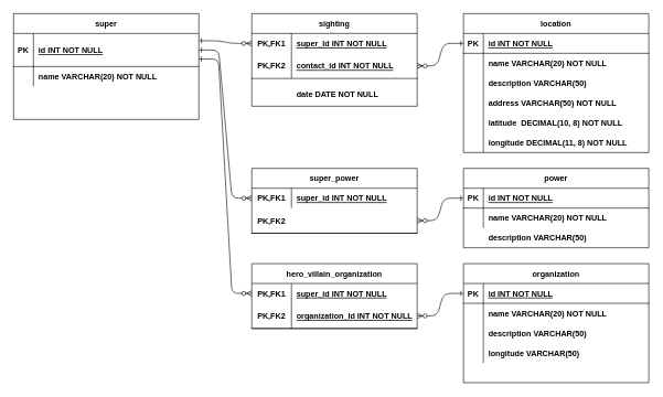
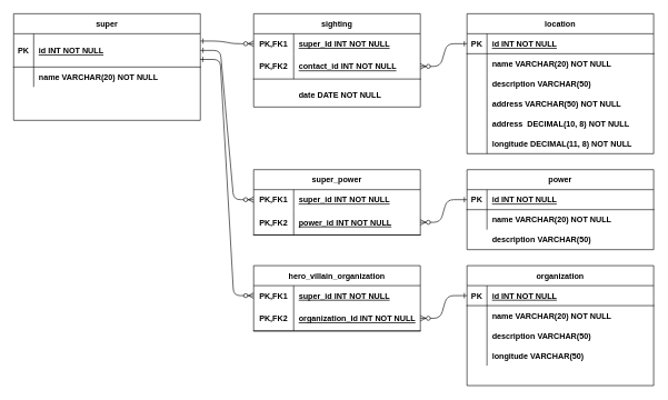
  <mxCell id="0" />
  <mxCell id="1" parent="0" />
  <mxCell id="2" value="" style="edgeStyle=entityRelationEdgeStyle;endArrow=ERzeroToMany;startArrow=ERone;endFill=1;startFill=0;entryX=1;entryY=0.5;entryDx=0;entryDy=0;exitX=0;exitY=0.5;exitDx=0;exitDy=0;" parent="1" source="4" target="37" edge="1"><mxGeometry width="100" height="100" relative="1" as="geometry"><mxPoint x="700" y="477" as="sourcePoint" /><mxPoint x="40" y="323" as="targetPoint" /></mxGeometry></mxCell>
  <mxCell id="3" value="organization" style="shape=table;startSize=30;container=1;collapsible=1;childLayout=tableLayout;fixedRows=1;rowLines=0;fontStyle=1;align=center;resizeLast=1;" parent="1" vertex="1"><mxGeometry x="700" y="398" width="280" height="180" as="geometry" /></mxCell>
  <mxCell id="4" value="" style="shape=partialRectangle;collapsible=0;dropTarget=0;pointerEvents=0;fillColor=none;points=[[0,0.5],[1,0.5]];portConstraint=eastwest;top=0;left=0;right=0;bottom=1;" parent="3" vertex="1"><mxGeometry y="30" width="280" height="30" as="geometry" /></mxCell>
  <mxCell id="5" value="PK" style="shape=partialRectangle;overflow=hidden;connectable=0;fillColor=none;top=0;left=0;bottom=0;right=0;fontStyle=1;" parent="4" vertex="1"><mxGeometry width="30" height="30" as="geometry" /></mxCell>
  <mxCell id="6" value="id INT NOT NULL" style="shape=partialRectangle;overflow=hidden;connectable=0;fillColor=none;top=0;left=0;bottom=0;right=0;align=left;spacingLeft=6;fontStyle=5;" parent="4" vertex="1"><mxGeometry x="30" width="250" height="30" as="geometry" /></mxCell>
  <mxCell id="7" value="" style="shape=partialRectangle;collapsible=0;dropTarget=0;pointerEvents=0;fillColor=none;points=[[0,0.5],[1,0.5]];portConstraint=eastwest;top=0;left=0;right=0;bottom=0;" parent="3" vertex="1"><mxGeometry y="60" width="280" height="30" as="geometry" /></mxCell>
  <mxCell id="8" value="" style="shape=partialRectangle;overflow=hidden;connectable=0;fillColor=none;top=0;left=0;bottom=0;right=0;" parent="7" vertex="1"><mxGeometry width="30" height="30" as="geometry" /></mxCell>
  <mxCell id="9" value="name VARCHAR(20) NOT NULL" style="shape=partialRectangle;overflow=hidden;connectable=0;fillColor=none;top=0;left=0;bottom=0;right=0;align=left;spacingLeft=6;fontStyle=1" parent="7" vertex="1"><mxGeometry x="30" width="250" height="30" as="geometry" /></mxCell>
  <mxCell id="10" value="" style="shape=partialRectangle;collapsible=0;dropTarget=0;pointerEvents=0;fillColor=none;points=[[0,0.5],[1,0.5]];portConstraint=eastwest;top=0;left=0;right=0;bottom=0;" parent="3" vertex="1"><mxGeometry y="90" width="280" height="30" as="geometry" /></mxCell>
  <mxCell id="11" value="" style="shape=partialRectangle;overflow=hidden;connectable=0;fillColor=none;top=0;left=0;bottom=0;right=0;" parent="10" vertex="1"><mxGeometry width="30" height="30" as="geometry" /></mxCell>
  <mxCell id="12" value="description VARCHAR(50)" style="shape=partialRectangle;overflow=hidden;connectable=0;fillColor=none;top=0;left=0;bottom=0;right=0;align=left;spacingLeft=6;fontStyle=1" parent="10" vertex="1"><mxGeometry x="30" width="250" height="30" as="geometry" /></mxCell>
  <mxCell id="13" value="" style="shape=partialRectangle;collapsible=0;dropTarget=0;pointerEvents=0;fillColor=none;points=[[0,0.5],[1,0.5]];portConstraint=eastwest;top=0;left=0;right=0;bottom=0;" parent="3" vertex="1"><mxGeometry y="120" width="280" height="30" as="geometry" /></mxCell>
  <mxCell id="14" value="" style="shape=partialRectangle;overflow=hidden;connectable=0;fillColor=none;top=0;left=0;bottom=0;right=0;" parent="13" vertex="1"><mxGeometry width="30" height="30" as="geometry" /></mxCell>
  <mxCell id="15" value="longitude VARCHAR(50)" style="shape=partialRectangle;overflow=hidden;connectable=0;fillColor=none;top=0;left=0;bottom=0;right=0;align=left;spacingLeft=6;fontStyle=1" parent="13" vertex="1"><mxGeometry x="30" width="250" height="30" as="geometry" /></mxCell>
  <mxCell id="16" value="" style="shape=partialRectangle;collapsible=0;dropTarget=0;pointerEvents=0;fillColor=none;points=[[0,0.5],[1,0.5]];portConstraint=eastwest;top=0;left=0;right=0;bottom=0;" parent="3" vertex="1"><mxGeometry y="150" width="280" height="30" as="geometry" /></mxCell>
  <mxCell id="17" value="" style="shape=partialRectangle;overflow=hidden;connectable=0;fillColor=none;top=0;left=0;bottom=0;right=0;" parent="16" vertex="1"><mxGeometry width="30" height="30" as="geometry" /></mxCell>
  <mxCell id="18" value="power" style="shape=table;startSize=30;container=1;collapsible=1;childLayout=tableLayout;fixedRows=1;rowLines=0;fontStyle=1;align=center;resizeLast=1;" parent="1" vertex="1"><mxGeometry x="700" y="254" width="280" height="120" as="geometry" /></mxCell>
  <mxCell id="19" value="" style="shape=partialRectangle;collapsible=0;dropTarget=0;pointerEvents=0;fillColor=none;points=[[0,0.5],[1,0.5]];portConstraint=eastwest;top=0;left=0;right=0;bottom=1;" parent="18" vertex="1"><mxGeometry y="30" width="280" height="30" as="geometry" /></mxCell>
  <mxCell id="20" value="PK" style="shape=partialRectangle;overflow=hidden;connectable=0;fillColor=none;top=0;left=0;bottom=0;right=0;fontStyle=1;" parent="19" vertex="1"><mxGeometry width="30" height="30" as="geometry" /></mxCell>
  <mxCell id="21" value="id INT NOT NULL " style="shape=partialRectangle;overflow=hidden;connectable=0;fillColor=none;top=0;left=0;bottom=0;right=0;align=left;spacingLeft=6;fontStyle=5;" parent="19" vertex="1"><mxGeometry x="30" width="250" height="30" as="geometry" /></mxCell>
  <mxCell id="22" value="" style="shape=partialRectangle;collapsible=0;dropTarget=0;pointerEvents=0;fillColor=none;points=[[0,0.5],[1,0.5]];portConstraint=eastwest;top=0;left=0;right=0;bottom=0;" parent="18" vertex="1"><mxGeometry y="60" width="280" height="30" as="geometry" /></mxCell>
  <mxCell id="23" value="" style="shape=partialRectangle;overflow=hidden;connectable=0;fillColor=none;top=0;left=0;bottom=0;right=0;" parent="22" vertex="1"><mxGeometry width="30" height="30" as="geometry" /></mxCell>
  <mxCell id="24" value="name VARCHAR(20) NOT NULL" style="shape=partialRectangle;overflow=hidden;connectable=0;fillColor=none;top=0;left=0;bottom=0;right=0;align=left;spacingLeft=6;fontStyle=1" parent="22" vertex="1"><mxGeometry x="30" width="250" height="30" as="geometry" /></mxCell>
  <mxCell id="25" value="super" style="shape=table;startSize=30;container=1;collapsible=1;childLayout=tableLayout;fixedRows=1;rowLines=0;fontStyle=1;align=center;resizeLast=1;" parent="1" vertex="1"><mxGeometry x="20" y="20" width="280" height="160" as="geometry" /></mxCell>
  <mxCell id="26" value="" style="shape=partialRectangle;collapsible=0;dropTarget=0;pointerEvents=0;fillColor=none;points=[[0,0.5],[1,0.5]];portConstraint=eastwest;top=0;left=0;right=0;bottom=1;" parent="25" vertex="1"><mxGeometry y="30" width="280" height="50" as="geometry" /></mxCell>
  <mxCell id="27" value="PK" style="shape=partialRectangle;overflow=hidden;connectable=0;fillColor=none;top=0;left=0;bottom=0;right=0;fontStyle=1;" parent="26" vertex="1"><mxGeometry width="30" height="50" as="geometry" /></mxCell>
  <mxCell id="28" value="id INT NOT NULL " style="shape=partialRectangle;overflow=hidden;connectable=0;fillColor=none;top=0;left=0;bottom=0;right=0;align=left;spacingLeft=6;fontStyle=5;" parent="26" vertex="1"><mxGeometry x="30" width="250" height="50" as="geometry" /></mxCell>
  <mxCell id="29" value="" style="shape=partialRectangle;collapsible=0;dropTarget=0;pointerEvents=0;fillColor=none;points=[[0,0.5],[1,0.5]];portConstraint=eastwest;top=0;left=0;right=0;bottom=0;" parent="25" vertex="1"><mxGeometry y="80" width="280" height="30" as="geometry" /></mxCell>
  <mxCell id="30" value="" style="shape=partialRectangle;overflow=hidden;connectable=0;fillColor=none;top=0;left=0;bottom=0;right=0;" parent="29" vertex="1"><mxGeometry width="30" height="30" as="geometry" /></mxCell>
  <mxCell id="31" value="name VARCHAR(20) NOT NULL" style="shape=partialRectangle;overflow=hidden;connectable=0;fillColor=none;top=0;left=0;bottom=0;right=0;align=left;spacingLeft=6;fontStyle=1" parent="29" vertex="1"><mxGeometry x="30" width="250" height="30" as="geometry" /></mxCell>
  <mxCell id="32" value="description VARCHAR(50) " style="shape=partialRectangle;overflow=hidden;connectable=0;fillColor=none;top=0;left=0;bottom=0;right=0;align=left;spacingLeft=6;fontStyle=1" parent="1" vertex="1"><mxGeometry x="730" y="344" width="220" height="30" as="geometry" /></mxCell>
  <mxCell id="33" value="hero_villain_organization" style="shape=table;startSize=30;container=1;collapsible=1;childLayout=tableLayout;fixedRows=1;rowLines=0;fontStyle=1;align=center;resizeLast=1;" parent="1" vertex="1"><mxGeometry x="380" y="398" width="250" height="98" as="geometry" /></mxCell>
  <mxCell id="34" value="" style="shape=partialRectangle;collapsible=0;dropTarget=0;pointerEvents=0;fillColor=none;top=0;left=0;bottom=0;right=0;points=[[0,0.5],[1,0.5]];portConstraint=eastwest;" parent="33" vertex="1"><mxGeometry y="30" width="250" height="30" as="geometry" /></mxCell>
  <mxCell id="35" value="PK,FK1" style="shape=partialRectangle;connectable=0;fillColor=none;top=0;left=0;bottom=0;right=0;fontStyle=1;overflow=hidden;" parent="34" vertex="1"><mxGeometry width="60" height="30" as="geometry" /></mxCell>
  <mxCell id="36" value="super_id INT NOT NULL" style="shape=partialRectangle;connectable=0;fillColor=none;top=0;left=0;bottom=0;right=0;align=left;spacingLeft=6;fontStyle=5;overflow=hidden;" parent="34" vertex="1"><mxGeometry x="60" width="190" height="30" as="geometry" /></mxCell>
  <mxCell id="37" value="" style="shape=partialRectangle;collapsible=0;dropTarget=0;pointerEvents=0;fillColor=none;top=0;left=0;bottom=1;right=0;points=[[0,0.5],[1,0.5]];portConstraint=eastwest;" parent="33" vertex="1"><mxGeometry y="60" width="250" height="38" as="geometry" /></mxCell>
  <mxCell id="38" value="PK,FK2" style="shape=partialRectangle;connectable=0;fillColor=none;top=0;left=0;bottom=0;right=0;fontStyle=1;overflow=hidden;" parent="37" vertex="1"><mxGeometry width="60" height="38" as="geometry" /></mxCell>
  <mxCell id="39" value="organization_Id INT NOT NULL" style="shape=partialRectangle;connectable=0;fillColor=none;top=0;left=0;bottom=0;right=0;align=left;spacingLeft=6;fontStyle=5;overflow=hidden;" parent="37" vertex="1"><mxGeometry x="60" width="190" height="38" as="geometry" /></mxCell>
  <mxCell id="40" value="" style="edgeStyle=entityRelationEdgeStyle;endArrow=ERzeroToMany;startArrow=ERone;endFill=1;startFill=0;entryX=0;entryY=0.5;entryDx=0;entryDy=0;exitX=0.999;exitY=0.772;exitDx=0;exitDy=0;exitPerimeter=0;" parent="1" target="34" edge="1"><mxGeometry width="100" height="100" relative="1" as="geometry"><mxPoint x="299.72" y="88.6" as="sourcePoint" /><mxPoint x="290" y="533.5" as="targetPoint" /></mxGeometry></mxCell>
  <mxCell id="41" value="" style="edgeStyle=entityRelationEdgeStyle;endArrow=ERzeroToMany;startArrow=ERone;endFill=1;startFill=0;entryX=1;entryY=0.5;entryDx=0;entryDy=0;exitX=0;exitY=0.5;exitDx=0;exitDy=0;" parent="1" source="19" target="46" edge="1"><mxGeometry width="100" height="100" relative="1" as="geometry"><mxPoint x="670" y="374" as="sourcePoint" /><mxPoint x="400" y="229" as="targetPoint" /></mxGeometry></mxCell>
  <mxCell id="42" value="super_power" style="shape=table;startSize=30;container=1;collapsible=1;childLayout=tableLayout;fixedRows=1;rowLines=0;fontStyle=1;align=center;resizeLast=1;" parent="1" vertex="1"><mxGeometry x="380" y="254" width="250" height="98" as="geometry" /></mxCell>
  <mxCell id="43" value="" style="shape=partialRectangle;collapsible=0;dropTarget=0;pointerEvents=0;fillColor=none;top=0;left=0;bottom=0;right=0;points=[[0,0.5],[1,0.5]];portConstraint=eastwest;" parent="42" vertex="1"><mxGeometry y="30" width="250" height="30" as="geometry" /></mxCell>
  <mxCell id="44" value="PK,FK1" style="shape=partialRectangle;connectable=0;fillColor=none;top=0;left=0;bottom=0;right=0;fontStyle=1;overflow=hidden;" parent="43" vertex="1"><mxGeometry width="60" height="30" as="geometry" /></mxCell>
  <mxCell id="45" value="super_id INT NOT NULL" style="shape=partialRectangle;connectable=0;fillColor=none;top=0;left=0;bottom=0;right=0;align=left;spacingLeft=6;fontStyle=5;overflow=hidden;" parent="43" vertex="1"><mxGeometry x="60" width="190" height="30" as="geometry" /></mxCell>
  <mxCell id="46" value="" style="shape=partialRectangle;collapsible=0;dropTarget=0;pointerEvents=0;fillColor=none;top=0;left=0;bottom=1;right=0;points=[[0,0.5],[1,0.5]];portConstraint=eastwest;" parent="42" vertex="1"><mxGeometry y="60" width="250" height="38" as="geometry" /></mxCell>
  <mxCell id="47" value="PK,FK2" style="shape=partialRectangle;connectable=0;fillColor=none;top=0;left=0;bottom=0;right=0;fontStyle=1;overflow=hidden;" parent="46" vertex="1"><mxGeometry width="60" height="38" as="geometry" /></mxCell>
+ <mxCell id="48" value="power_id INT NOT NULL" style="shape=partialRectangle;connectable=0;fillColor=none;top=0;left=0;bottom=0;right=0;align=left;spacingLeft=6;fontStyle=5;overflow=hidden;" parent="46" vertex="1"><mxGeometry x="60" width="190" height="38" as="geometry" /></mxCell>
  <mxCell id="49" value="" style="edgeStyle=entityRelationEdgeStyle;endArrow=ERzeroToMany;startArrow=ERone;endFill=1;startFill=0;entryX=0;entryY=0.5;entryDx=0;entryDy=0;exitX=1;exitY=0.5;exitDx=0;exitDy=0;" parent="1" target="43" edge="1"><mxGeometry width="100" height="100" relative="1" as="geometry"><mxPoint x="300" y="75" as="sourcePoint" /><mxPoint x="390" y="75" as="targetPoint" /></mxGeometry></mxCell>
  <mxCell id="50" value="sighting" style="shape=table;startSize=30;container=1;collapsible=1;childLayout=tableLayout;fixedRows=1;rowLines=0;fontStyle=1;align=center;resizeLast=1;" parent="1" vertex="1"><mxGeometry x="380" y="20" width="250" height="140" as="geometry" /></mxCell>
  <mxCell id="51" value="" style="shape=partialRectangle;collapsible=0;dropTarget=0;pointerEvents=0;fillColor=none;top=0;left=0;bottom=0;right=0;points=[[0,0.5],[1,0.5]];portConstraint=eastwest;" parent="50" vertex="1"><mxGeometry y="30" width="250" height="30" as="geometry" /></mxCell>
  <mxCell id="52" value="PK,FK1" style="shape=partialRectangle;connectable=0;fillColor=none;top=0;left=0;bottom=0;right=0;fontStyle=1;overflow=hidden;" parent="51" vertex="1"><mxGeometry width="60" height="30" as="geometry" /></mxCell>
  <mxCell id="53" value="super_Id INT NOT NULL" style="shape=partialRectangle;connectable=0;fillColor=none;top=0;left=0;bottom=0;right=0;align=left;spacingLeft=6;fontStyle=5;overflow=hidden;" parent="51" vertex="1"><mxGeometry x="60" width="190" height="30" as="geometry" /></mxCell>
  <mxCell id="54" value="" style="shape=partialRectangle;collapsible=0;dropTarget=0;pointerEvents=0;fillColor=none;top=0;left=0;bottom=1;right=0;points=[[0,0.5],[1,0.5]];portConstraint=eastwest;" parent="50" vertex="1"><mxGeometry y="60" width="250" height="38" as="geometry" /></mxCell>
  <mxCell id="55" value="PK,FK2" style="shape=partialRectangle;connectable=0;fillColor=none;top=0;left=0;bottom=0;right=0;fontStyle=1;overflow=hidden;" parent="54" vertex="1"><mxGeometry width="60" height="38" as="geometry" /></mxCell>
  <mxCell id="56" value="contact_id INT NOT NULL" style="shape=partialRectangle;connectable=0;fillColor=none;top=0;left=0;bottom=0;right=0;align=left;spacingLeft=6;fontStyle=5;overflow=hidden;" parent="54" vertex="1"><mxGeometry x="60" width="190" height="38" as="geometry" /></mxCell>
  <mxCell id="57" value="" style="edgeStyle=entityRelationEdgeStyle;endArrow=ERzeroToMany;startArrow=ERone;endFill=1;startFill=0;entryX=0;entryY=0.5;entryDx=0;entryDy=0;exitX=1;exitY=0.22;exitDx=0;exitDy=0;exitPerimeter=0;" parent="1" target="51" edge="1"><mxGeometry width="100" height="100" relative="1" as="geometry"><mxPoint x="300" y="61" as="sourcePoint" /><mxPoint x="390" y="230" as="targetPoint" /></mxGeometry></mxCell>
  <mxCell id="58" value="location" style="shape=table;startSize=30;container=1;collapsible=1;childLayout=tableLayout;fixedRows=1;rowLines=0;fontStyle=1;align=center;resizeLast=1;" parent="1" vertex="1"><mxGeometry x="700" y="20" width="280" height="210" as="geometry" /></mxCell>
  <mxCell id="59" value="" style="shape=partialRectangle;collapsible=0;dropTarget=0;pointerEvents=0;fillColor=none;points=[[0,0.5],[1,0.5]];portConstraint=eastwest;top=0;left=0;right=0;bottom=1;" parent="58" vertex="1"><mxGeometry y="30" width="280" height="30" as="geometry" /></mxCell>
  <mxCell id="60" value="PK" style="shape=partialRectangle;overflow=hidden;connectable=0;fillColor=none;top=0;left=0;bottom=0;right=0;fontStyle=1;" parent="59" vertex="1"><mxGeometry width="30" height="30" as="geometry" /></mxCell>
  <mxCell id="61" value="id INT NOT NULL" style="shape=partialRectangle;overflow=hidden;connectable=0;fillColor=none;top=0;left=0;bottom=0;right=0;align=left;spacingLeft=6;fontStyle=5;" parent="59" vertex="1"><mxGeometry x="30" width="250" height="30" as="geometry" /></mxCell>
  <mxCell id="62" value="" style="shape=partialRectangle;collapsible=0;dropTarget=0;pointerEvents=0;fillColor=none;points=[[0,0.5],[1,0.5]];portConstraint=eastwest;top=0;left=0;right=0;bottom=0;" parent="58" vertex="1"><mxGeometry y="60" width="280" height="30" as="geometry" /></mxCell>
  <mxCell id="63" value="" style="shape=partialRectangle;overflow=hidden;connectable=0;fillColor=none;top=0;left=0;bottom=0;right=0;" parent="62" vertex="1"><mxGeometry width="30" height="30" as="geometry" /></mxCell>
  <mxCell id="64" value="name VARCHAR(20) NOT NULL" style="shape=partialRectangle;overflow=hidden;connectable=0;fillColor=none;top=0;left=0;bottom=0;right=0;align=left;spacingLeft=6;fontStyle=1" parent="62" vertex="1"><mxGeometry x="30" width="250" height="30" as="geometry" /></mxCell>
  <mxCell id="65" value="" style="shape=partialRectangle;collapsible=0;dropTarget=0;pointerEvents=0;fillColor=none;points=[[0,0.5],[1,0.5]];portConstraint=eastwest;top=0;left=0;right=0;bottom=0;" parent="58" vertex="1"><mxGeometry y="90" width="280" height="30" as="geometry" /></mxCell>
  <mxCell id="66" value="" style="shape=partialRectangle;overflow=hidden;connectable=0;fillColor=none;top=0;left=0;bottom=0;right=0;" parent="65" vertex="1"><mxGeometry width="30" height="30" as="geometry" /></mxCell>
  <mxCell id="67" value="description VARCHAR(50)" style="shape=partialRectangle;overflow=hidden;connectable=0;fillColor=none;top=0;left=0;bottom=0;right=0;align=left;spacingLeft=6;fontStyle=1" parent="65" vertex="1"><mxGeometry x="30" width="250" height="30" as="geometry" /></mxCell>
  <mxCell id="68" value="" style="shape=partialRectangle;collapsible=0;dropTarget=0;pointerEvents=0;fillColor=none;points=[[0,0.5],[1,0.5]];portConstraint=eastwest;top=0;left=0;right=0;bottom=0;" parent="58" vertex="1"><mxGeometry y="120" width="280" height="30" as="geometry" /></mxCell>
  <mxCell id="69" value="" style="shape=partialRectangle;overflow=hidden;connectable=0;fillColor=none;top=0;left=0;bottom=0;right=0;" parent="68" vertex="1"><mxGeometry width="30" height="30" as="geometry" /></mxCell>
  <mxCell id="70" value="address VARCHAR(50) NOT NULL" style="shape=partialRectangle;overflow=hidden;connectable=0;fillColor=none;top=0;left=0;bottom=0;right=0;align=left;spacingLeft=6;fontStyle=1" parent="68" vertex="1"><mxGeometry x="30" width="250" height="30" as="geometry" /></mxCell>
  <mxCell id="71" value="" style="shape=partialRectangle;collapsible=0;dropTarget=0;pointerEvents=0;fillColor=none;points=[[0,0.5],[1,0.5]];portConstraint=eastwest;top=0;left=0;right=0;bottom=0;" parent="58" vertex="1"><mxGeometry y="150" width="280" height="30" as="geometry" /></mxCell>
  <mxCell id="72" value="" style="shape=partialRectangle;overflow=hidden;connectable=0;fillColor=none;top=0;left=0;bottom=0;right=0;" parent="71" vertex="1"><mxGeometry width="30" height="30" as="geometry" /></mxCell>
- <mxCell id="73" value="latitude  DECIMAL(10, 8) NOT NULL" style="shape=partialRectangle;overflow=hidden;connectable=0;fillColor=none;top=0;left=0;bottom=0;right=0;align=left;spacingLeft=6;fontStyle=1" parent="71" vertex="1"><mxGeometry x="30" width="250" height="30" as="geometry" /></mxCell>
+ <mxCell id="73" value="address  DECIMAL(10, 8) NOT NULL" style="shape=partialRectangle;overflow=hidden;connectable=0;fillColor=none;top=0;left=0;bottom=0;right=0;align=left;spacingLeft=6;fontStyle=1" parent="71" vertex="1"><mxGeometry x="30" width="250" height="30" as="geometry" /></mxCell>
  <mxCell id="74" value="" style="shape=partialRectangle;collapsible=0;dropTarget=0;pointerEvents=0;fillColor=none;points=[[0,0.5],[1,0.5]];portConstraint=eastwest;top=0;left=0;right=0;bottom=0;" parent="58" vertex="1"><mxGeometry y="180" width="280" height="30" as="geometry" /></mxCell>
  <mxCell id="75" value="" style="shape=partialRectangle;overflow=hidden;connectable=0;fillColor=none;top=0;left=0;bottom=0;right=0;" parent="74" vertex="1"><mxGeometry width="30" height="30" as="geometry" /></mxCell>
  <mxCell id="76" value="longitude DECIMAL(11, 8) NOT NULL " style="shape=partialRectangle;overflow=hidden;connectable=0;fillColor=none;top=0;left=0;bottom=0;right=0;align=left;spacingLeft=6;fontStyle=1" parent="74" vertex="1"><mxGeometry x="30" width="250" height="30" as="geometry" /></mxCell>
  <mxCell id="77" value="" style="edgeStyle=entityRelationEdgeStyle;endArrow=ERzeroToMany;startArrow=ERone;endFill=1;startFill=0;exitX=0;exitY=0.5;exitDx=0;exitDy=0;" parent="1" source="59" target="54" edge="1"><mxGeometry width="100" height="100" relative="1" as="geometry"><mxPoint x="710" y="75" as="sourcePoint" /><mxPoint x="630" y="175" as="targetPoint" /></mxGeometry></mxCell>
  <mxCell id="78" value="date DATE NOT NULL" style="shape=partialRectangle;connectable=0;fillColor=none;top=0;left=0;bottom=0;right=0;align=left;spacingLeft=6;fontStyle=1;overflow=hidden;" parent="1" vertex="1"><mxGeometry x="440" y="120" width="190" height="42" as="geometry" /></mxCell>
